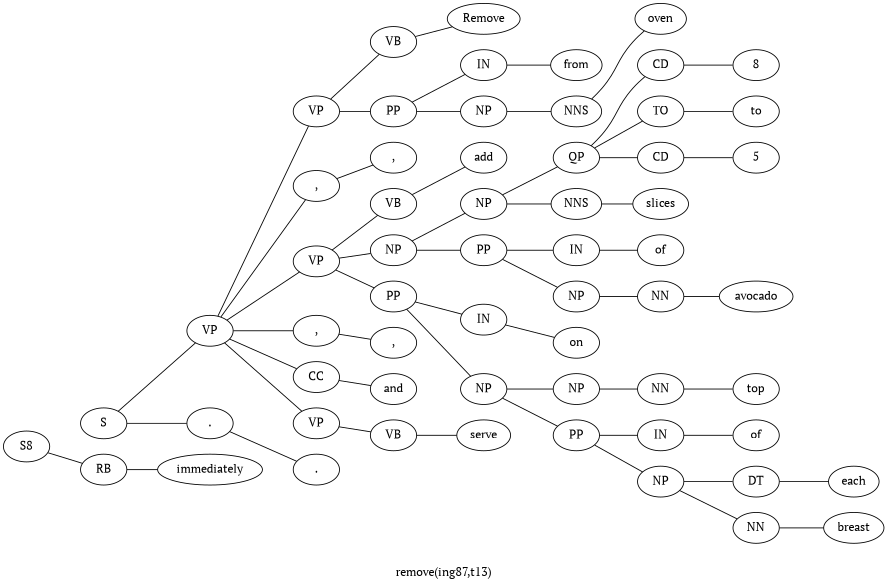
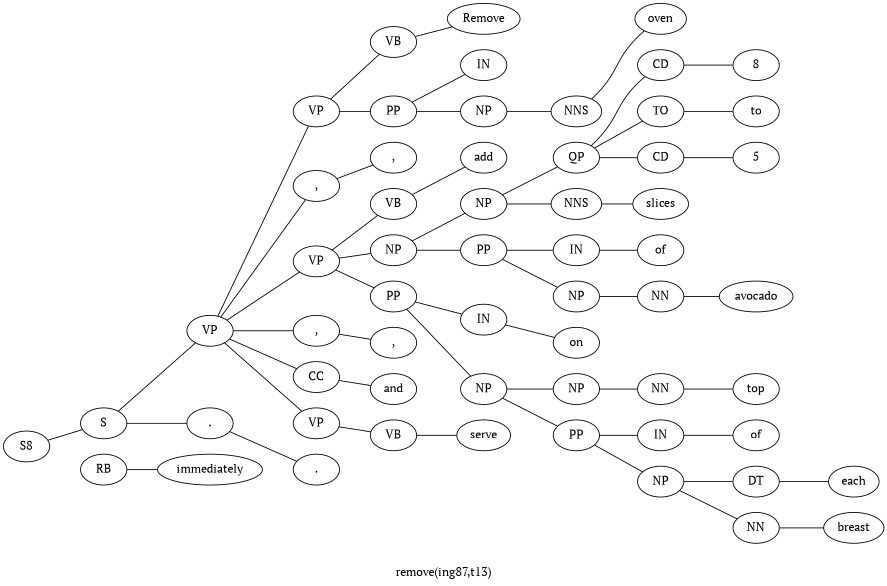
  graph {
    fontname="PT Serif"
    label="remove(ing87,t13)"
    rankdir=LR
    node [fontname="PT Serif"]
    edge [fontname="PT Serif"]
    n1 [label=S8]
    n2 [label=S]
    n3 [label=VP]
    n4 [label="."]
    n5 [label=VP]
    n6 [label=","]
    n7 [label=VP]
    n8 [label=","]
    n9 [label=CC]
    n10 [label=VP]
    n11 [label="."]
    n12 [label=VB]
    n13 [label=PP]
    n14 [label=","]
    n15 [label=VB]
    n16 [label=NP]
    n17 [label=PP]
    n18 [label=","]
    n19 [label=and]
    n20 [label=VB]
    n21 [label=Remove]
    n22 [label=IN]
    n23 [label=NP]
-   n24 [label=from]
    n25 [label=NNS]
    n26 [label=oven]
    n27 [label=add]
    n28 [label=NP]
    n29 [label=PP]
    n30 [label=IN]
    n31 [label=NP]
    n32 [label=QP]
    n33 [label=NNS]
    n34 [label=IN]
    n35 [label=NP]
    n36 [label=CD]
    n37 [label=TO]
    n38 [label=CD]
    n39 [label=slices]
    n40 [label=8]
    n41 [label=to]
    n42 [label=5]
    n43 [label=of]
    n44 [label=NN]
    n45 [label=avocado]
    n46 [label=on]
    n47 [label=NP]
    n48 [label=PP]
    n49 [label=NN]
    n50 [label=IN]
    n51 [label=NP]
    n52 [label=top]
    n53 [label=of]
    n54 [label=DT]
    n55 [label=NN]
    n56 [label=each]
    n57 [label=breast]
    n58 [label=serve]
    n59 [label=RB]
    n60 [label=immediately]
-   n1 -- n59
+   n1 -- n2
    n2 -- n3
    n2 -- n4
    n3 -- n5
    n3 -- n6
    n3 -- n7
    n3 -- n8
    n3 -- n9
    n3 -- n10
    n4 -- n11
    n5 -- n12
    n5 -- n13
    n6 -- n14
    n7 -- n15
    n7 -- n16
    n7 -- n17
    n8 -- n18
    n9 -- n19
    n10 -- n20
    n12 -- n21
    n13 -- n22
    n13 -- n23
    n15 -- n27
    n16 -- n28
    n16 -- n29
    n17 -- n30
    n17 -- n31
    n20 -- n58
-   n22 -- n24
    n23 -- n25
    n25 -- n26
    n28 -- n32
    n28 -- n33
    n29 -- n34
    n29 -- n35
    n30 -- n46
    n31 -- n47
    n31 -- n48
    n32 -- n36
    n32 -- n37
    n32 -- n38
    n33 -- n39
    n34 -- n43
    n35 -- n44
    n36 -- n40
    n37 -- n41
    n38 -- n42
    n44 -- n45
    n47 -- n49
    n48 -- n50
    n48 -- n51
    n49 -- n52
    n50 -- n53
    n51 -- n54
    n51 -- n55
    n54 -- n56
    n55 -- n57
    n59 -- n60
  }
